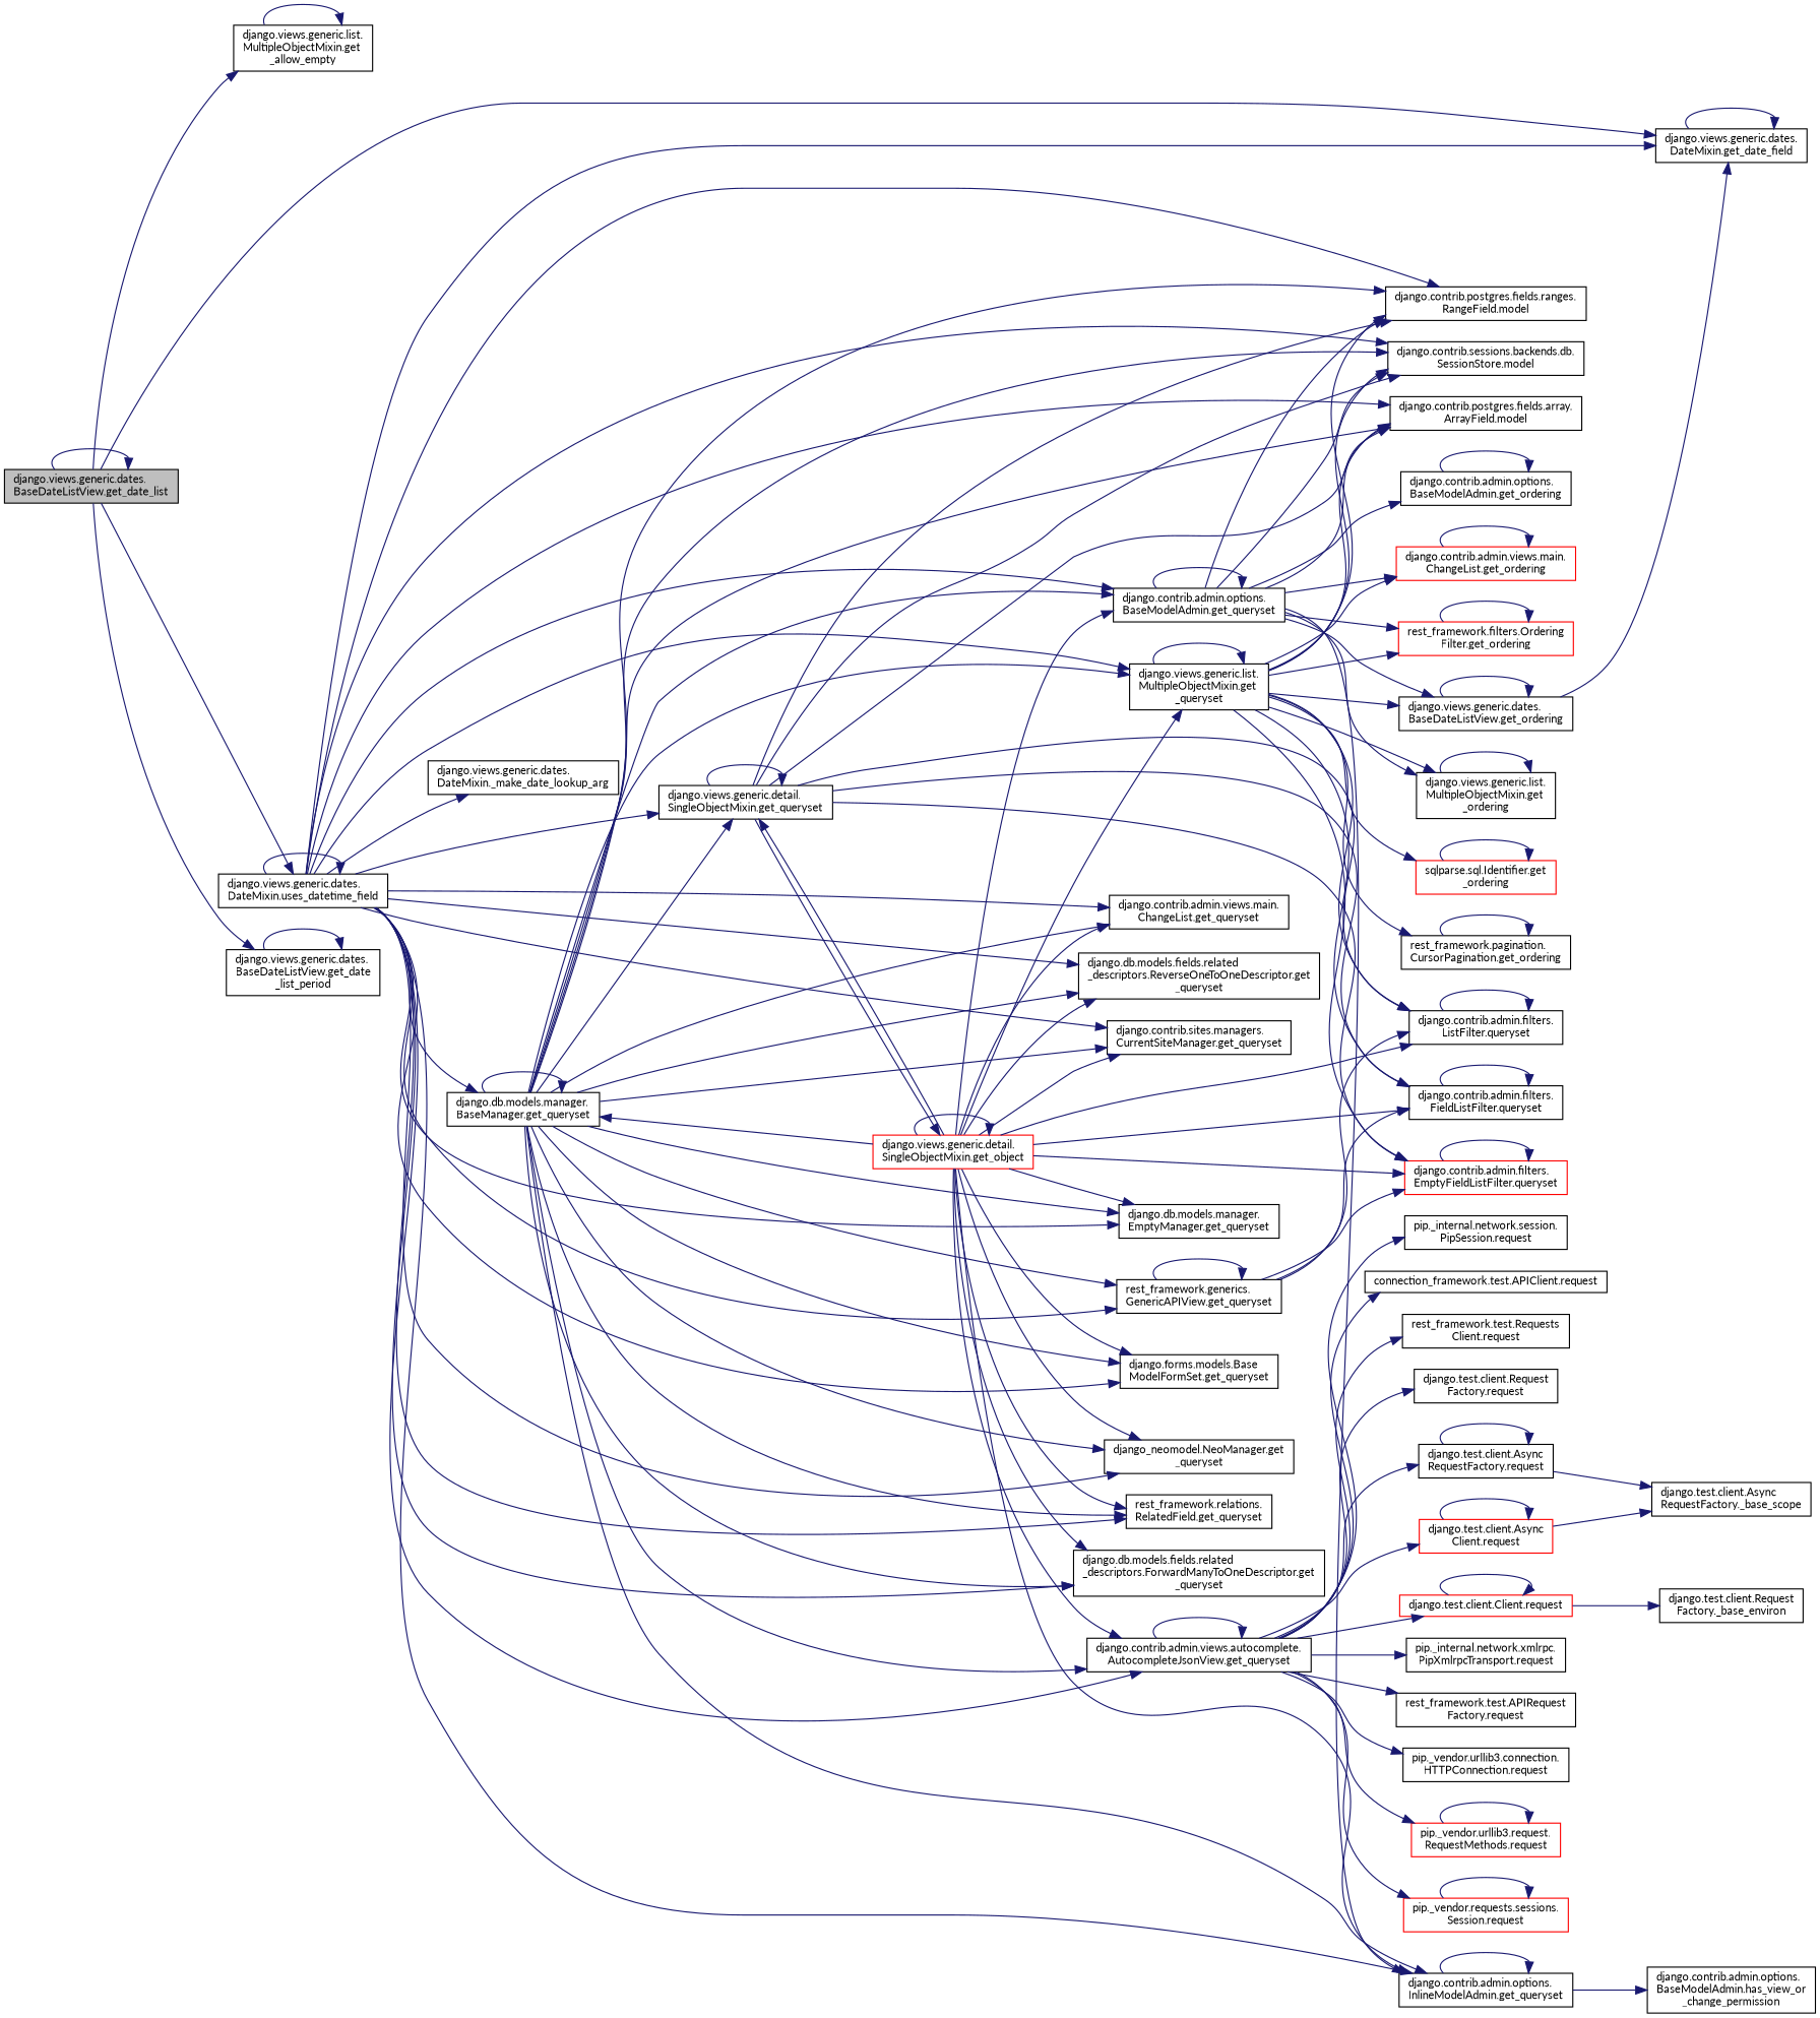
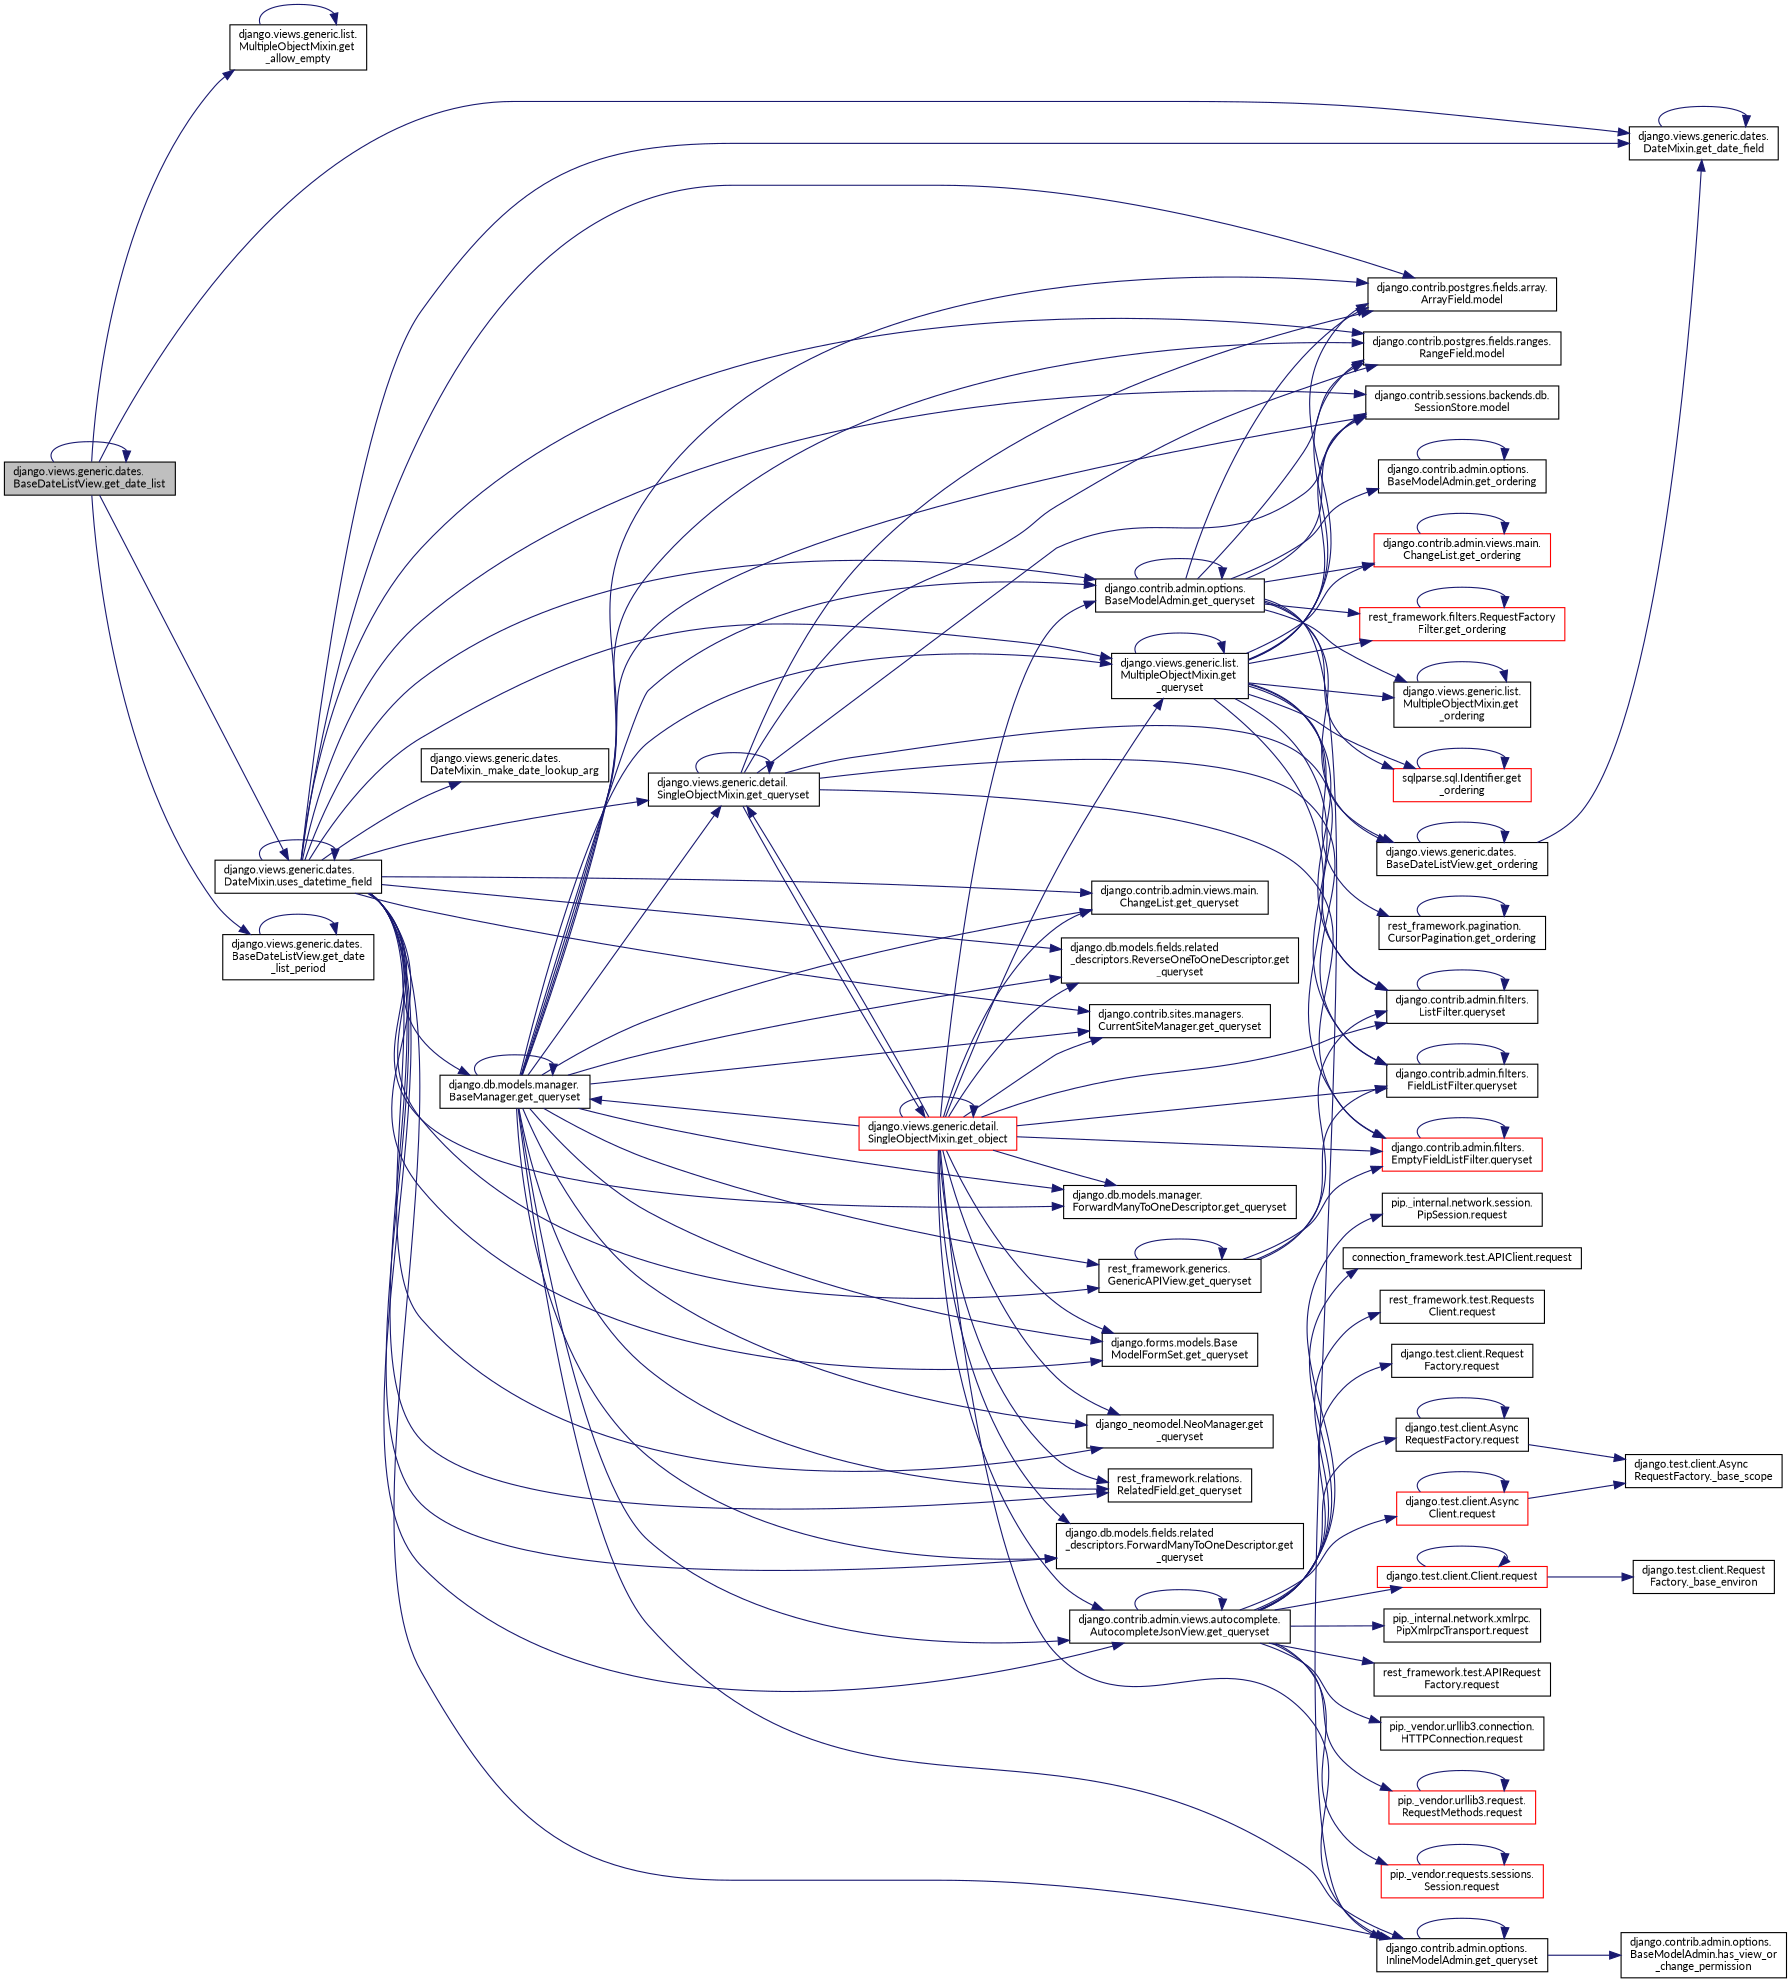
  digraph {
    fontname=Lato
    rankdir=LR
    node [color=black fillcolor=white fontname=Lato fontsize=10 shape=record style=filled]
    edge [color=midnightblue fontname=Lato fontsize=10 labelfontname=Helvetica labelfontsize=10 style=solid]
    n1 [fillcolor=grey75 fontcolor=black height=0.2 label="django.views.generic.dates.\lBaseDateListView.get_date_list" width=0.4]
    n2 [height=0.2 label="django.views.generic.list.\lMultipleObjectMixin.get\l_allow_empty" width=0.4]
    n3 [height=0.2 label="django.views.generic.dates.\lDateMixin.get_date_field" width=0.4]
    n4 [height=0.2 label="django.views.generic.dates.\lBaseDateListView.get_date\l_list_period" width=0.4]
    n5 [height=0.2 label="django.views.generic.dates.\lDateMixin.uses_datetime_field" width=0.4]
    n6 [height=0.2 label="django.views.generic.dates.\lDateMixin._make_date_lookup_arg" width=0.4]
    n7 [height=0.2 label="django.contrib.admin.views.autocomplete.\lAutocompleteJsonView.get_queryset" width=0.4]
    n8 [height=0.2 label="django.contrib.sites.managers.\lCurrentSiteManager.get_queryset" width=0.4]
    n9 [height=0.2 label="django.db.models.manager.\lBaseManager.get_queryset" width=0.4]
-   n10 [height=0.2 label="django.db.models.manager.\lEmptyManager.get_queryset" width=0.4]
+   n10 [height=0.2 label="django.db.models.manager.\lForwardManyToOneDescriptor.get_queryset" width=0.4]
    n11 [height=0.2 label="django.forms.models.Base\lModelFormSet.get_queryset" width=0.4]
    n12 [height=0.2 label="django.views.generic.detail.\lSingleObjectMixin.get_queryset" width=0.4]
    n13 [height=0.2 label="django.views.generic.list.\lMultipleObjectMixin.get\l_queryset" width=0.4]
    n14 [height=0.2 label="django.contrib.postgres.fields.array.\lArrayField.model" width=0.4]
    n15 [height=0.2 label="django.contrib.postgres.fields.ranges.\lRangeField.model" width=0.4]
    n16 [height=0.2 label="django.contrib.sessions.backends.db.\lSessionStore.model" width=0.4]
    n17 [height=0.2 label="django_neomodel.NeoManager.get\l_queryset" width=0.4]
    n18 [height=0.2 label="rest_framework.generics.\lGenericAPIView.get_queryset" width=0.4]
    n19 [height=0.2 label="rest_framework.relations.\lRelatedField.get_queryset" width=0.4]
    n20 [height=0.2 label="django.db.models.fields.related\l_descriptors.ForwardManyToOneDescriptor.get\l_queryset" width=0.4]
    n21 [height=0.2 label="django.db.models.fields.related\l_descriptors.ReverseOneToOneDescriptor.get\l_queryset" width=0.4]
    n22 [height=0.2 label="django.contrib.admin.options.\lBaseModelAdmin.get_queryset" width=0.4]
    n23 [height=0.2 label="django.contrib.admin.options.\lInlineModelAdmin.get_queryset" width=0.4]
    n24 [height=0.2 label="django.contrib.admin.views.main.\lChangeList.get_queryset" width=0.4]
    n25 [height=0.2 label="django.test.client.Request\lFactory.request" width=0.4]
    n26 [height=0.2 label="django.test.client.Async\lRequestFactory.request" width=0.4]
    n27 [color=red height=0.2 label="django.test.client.Client.request" width=0.4]
    n28 [color=red height=0.2 label="django.test.client.Async\lClient.request" width=0.4]
    n29 [height=0.2 label="pip._internal.network.xmlrpc.\lPipXmlrpcTransport.request" width=0.4]
    n30 [height=0.2 label="rest_framework.test.APIRequest\lFactory.request" width=0.4]
    n31 [height=0.2 label="pip._vendor.urllib3.connection.\lHTTPConnection.request" width=0.4]
    n32 [color=red height=0.2 label="pip._vendor.urllib3.request.\lRequestMethods.request" width=0.4]
    n33 [color=red height=0.2 label="pip._vendor.requests.sessions.\lSession.request" width=0.4]
    n34 [height=0.2 label="pip._internal.network.session.\lPipSession.request" width=0.4]
    n35 [height=0.2 label="connection_framework.test.APIClient.request" width=0.4]
    n36 [height=0.2 label="rest_framework.test.Requests\lClient.request" width=0.4]
    n37 [color=red height=0.2 label="django.views.generic.detail.\lSingleObjectMixin.get_object" width=0.4]
    n38 [height=0.2 label="django.contrib.admin.filters.\lListFilter.queryset" width=0.4]
    n39 [height=0.2 label="django.contrib.admin.filters.\lFieldListFilter.queryset" width=0.4]
    n40 [color=red height=0.2 label="django.contrib.admin.filters.\lEmptyFieldListFilter.queryset" width=0.4]
    n41 [height=0.2 label="django.views.generic.dates.\lBaseDateListView.get_ordering" width=0.4]
    n42 [height=0.2 label="django.views.generic.list.\lMultipleObjectMixin.get\l_ordering" width=0.4]
    n43 [color=red height=0.2 label="sqlparse.sql.Identifier.get\l_ordering" width=0.4]
    n44 [color=red height=0.2 label="django.contrib.admin.views.main.\lChangeList.get_ordering" width=0.4]
-   n45 [color=red height=0.2 label="rest_framework.filters.Ordering\lFilter.get_ordering" width=0.4]
+   n45 [color=red height=0.2 label="rest_framework.filters.RequestFactory\lFilter.get_ordering" width=0.4]
    n46 [height=0.2 label="rest_framework.pagination.\lCursorPagination.get_ordering" width=0.4]
    n47 [height=0.2 label="django.contrib.admin.options.\lBaseModelAdmin.get_ordering" width=0.4]
    n48 [height=0.2 label="django.contrib.admin.options.\lBaseModelAdmin.has_view_or\l_change_permission" width=0.4]
    n49 [height=0.2 label="django.test.client.Async\lRequestFactory._base_scope" width=0.4]
    n50 [height=0.2 label="django.test.client.Request\lFactory._base_environ" width=0.4]
    n1 -> n1
    n1 -> n2
    n1 -> n3
    n1 -> n4
    n1 -> n5
    n2 -> n2
    n3 -> n3
    n4 -> n4
    n5 -> n3
    n5 -> n5
    n5 -> n6
    n5 -> n7
    n5 -> n8
    n5 -> n9
    n5 -> n10
    n5 -> n11
    n5 -> n12
    n5 -> n13
    n5 -> n14
    n5 -> n15
    n5 -> n16
    n5 -> n17
    n5 -> n18
    n5 -> n19
    n5 -> n20
    n5 -> n21
    n5 -> n22
    n5 -> n23
    n5 -> n24
    n7 -> n7
    n7 -> n25
    n7 -> n26
    n7 -> n27
    n7 -> n28
    n7 -> n29
    n7 -> n30
    n7 -> n31
    n7 -> n32
    n7 -> n33
    n7 -> n34
    n7 -> n35
    n7 -> n36
    n9 -> n7
    n9 -> n8
    n9 -> n9
    n9 -> n10
    n9 -> n11
    n9 -> n12
    n9 -> n13
    n9 -> n14
    n9 -> n15
    n9 -> n16
    n9 -> n17
    n9 -> n18
    n9 -> n19
    n9 -> n20
    n9 -> n21
    n9 -> n22
    n9 -> n23
    n9 -> n24
    n12 -> n12
    n12 -> n14
    n12 -> n15
    n12 -> n16
    n12 -> n37
    n12 -> n38
    n12 -> n39
    n12 -> n40
    n13 -> n13
    n13 -> n14
    n13 -> n15
    n13 -> n16
    n13 -> n38
    n13 -> n39
    n13 -> n40
    n13 -> n41
    n13 -> n42
    n13 -> n43
    n13 -> n44
    n13 -> n45
    n13 -> n46
    n18 -> n18
    n18 -> n38
    n18 -> n39
    n18 -> n40
    n22 -> n14
    n22 -> n15
    n22 -> n16
    n22 -> n22
    n22 -> n23
    n22 -> n41
    n22 -> n42
+   n22 -> n43
    n22 -> n44
    n22 -> n45
    n22 -> n47
    n23 -> n23
    n23 -> n48
    n26 -> n26
    n26 -> n49
    n27 -> n27
    n27 -> n50
    n28 -> n28
    n28 -> n49
    n32 -> n32
    n33 -> n33
    n37 -> n7
    n37 -> n8
    n37 -> n9
    n37 -> n10
    n37 -> n11
    n37 -> n12
    n37 -> n13
    n37 -> n17
    n37 -> n19
    n37 -> n20
    n37 -> n21
    n37 -> n22
    n37 -> n23
    n37 -> n24
    n37 -> n37
    n37 -> n38
    n37 -> n39
    n37 -> n40
    n38 -> n38
    n39 -> n39
    n40 -> n40
    n41 -> n3
    n41 -> n41
    n42 -> n42
    n43 -> n43
    n44 -> n44
    n45 -> n45
    n46 -> n46
    n47 -> n47
  }
